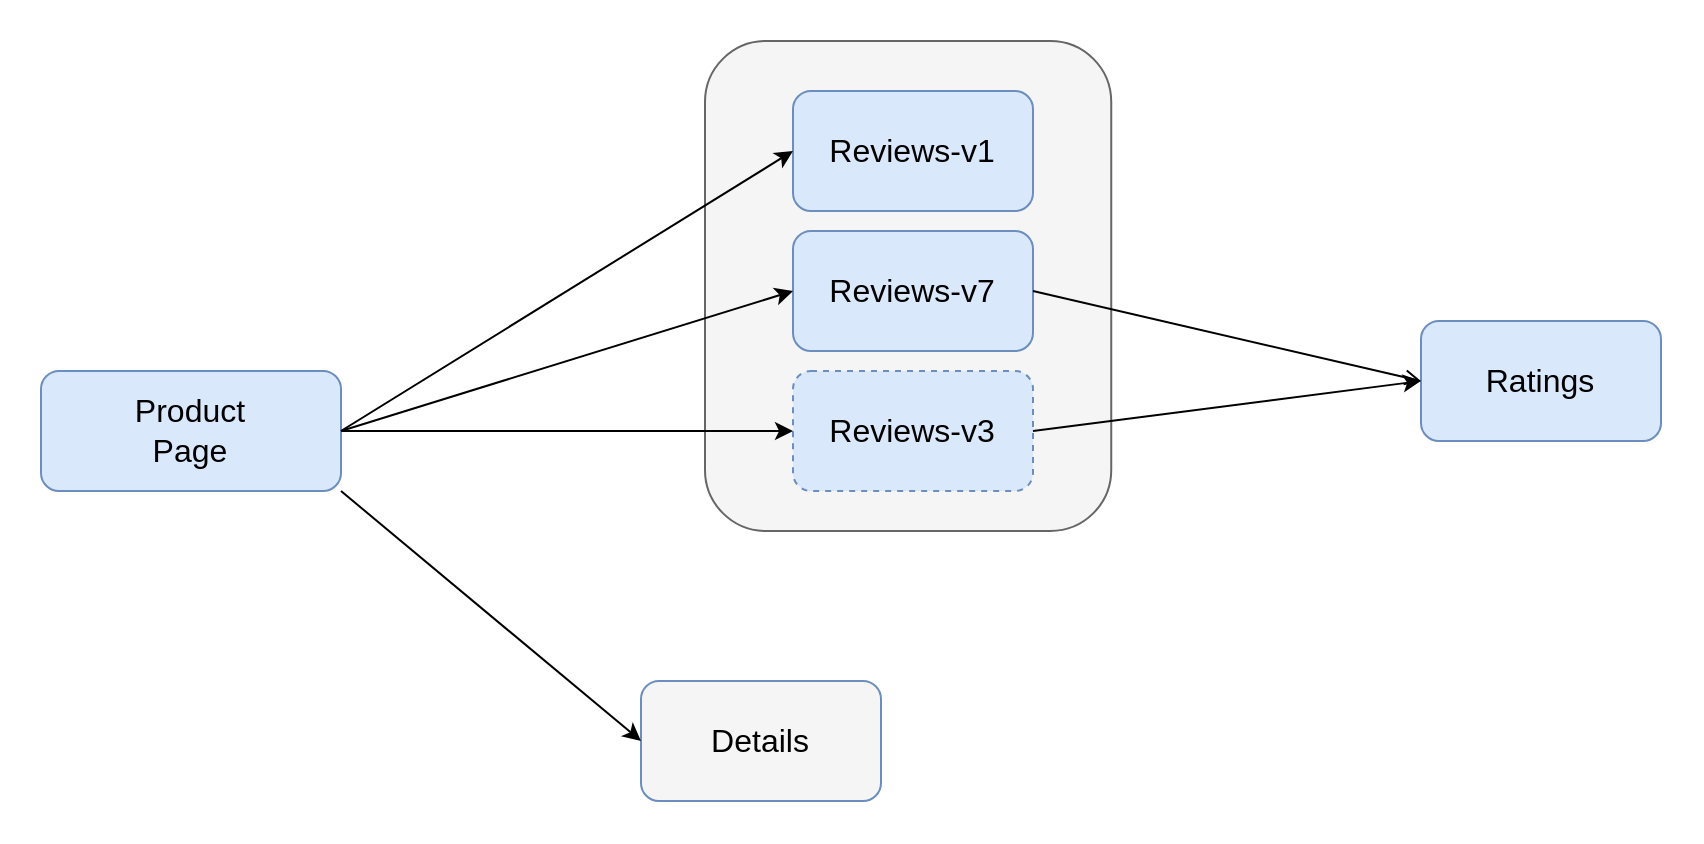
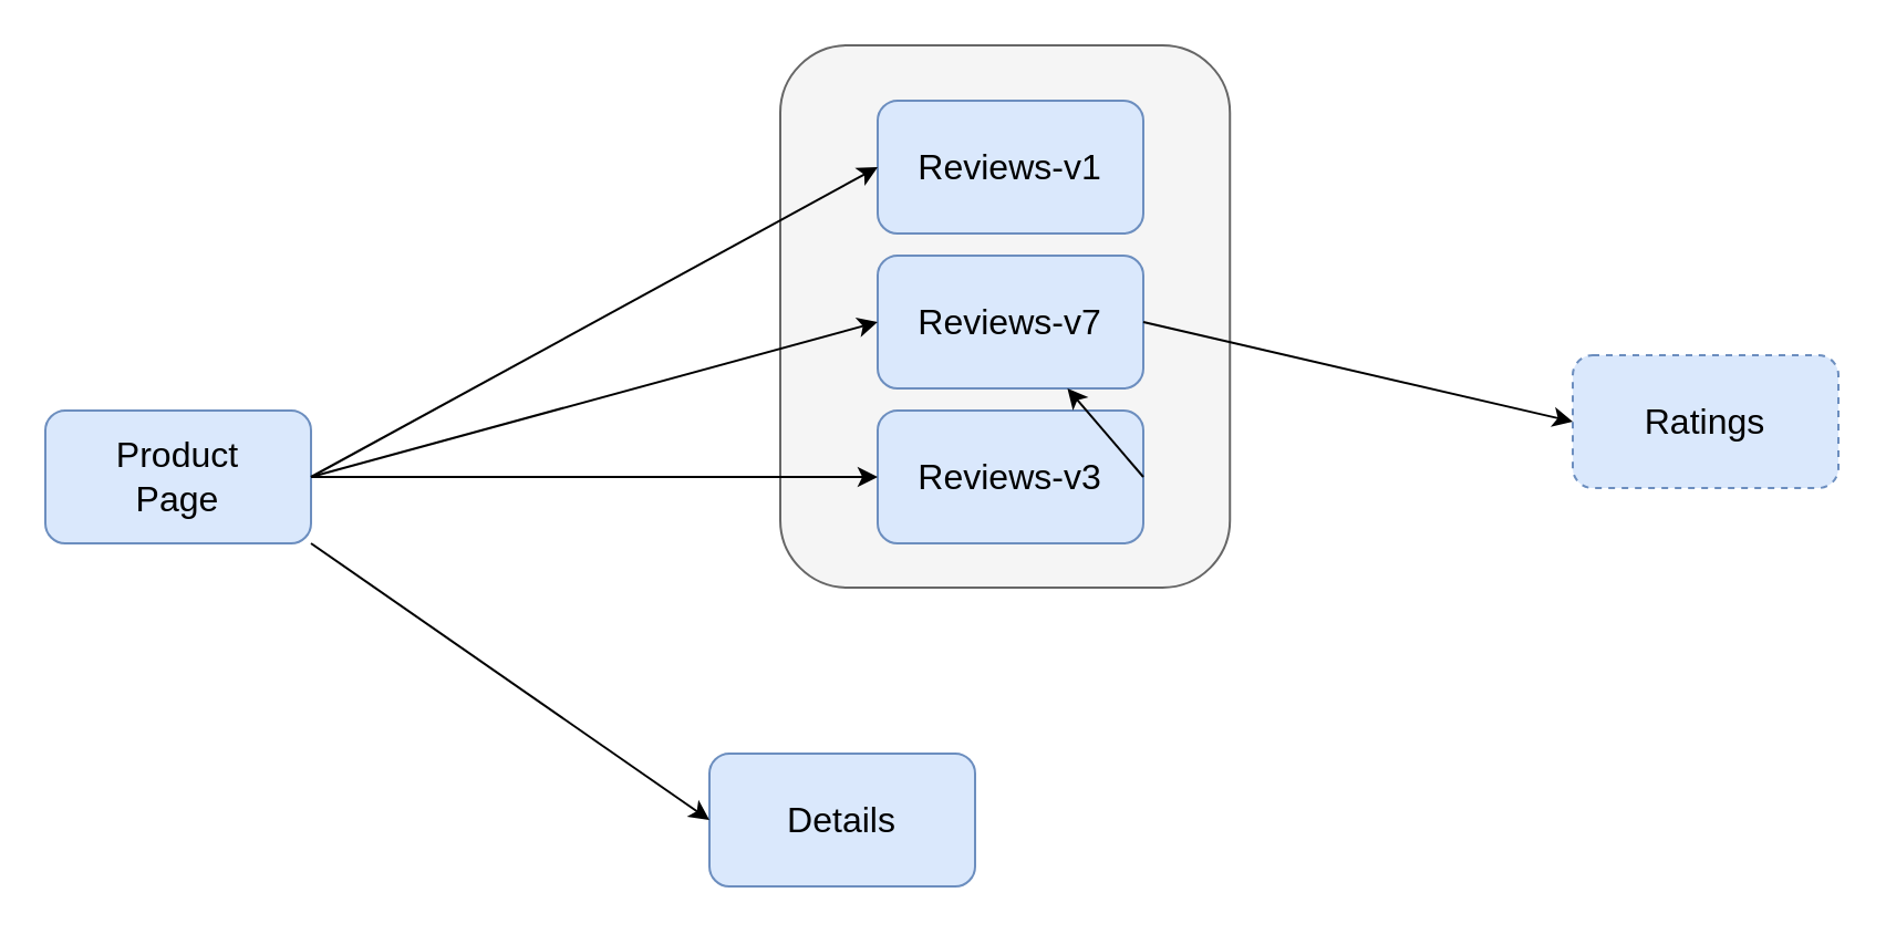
  <mxCell id="0" />
  <mxCell id="1" parent="0" />
  <mxCell id="2" value="" style="rounded=1;whiteSpace=wrap;html=1;fillColor=#f5f5f5;strokeColor=#666666;fontColor=#333333;" vertex="1" parent="1"><mxGeometry x="352" y="20" width="203.12" height="245" as="geometry" /></mxCell>
- <mxCell id="3" value="&lt;font style=&quot;font-size: 16px&quot;&gt;Product&lt;br&gt;Page&lt;/font&gt;" style="rounded=1;whiteSpace=wrap;html=1;fillColor=#dae8fc;strokeColor=#6c8ebf;" vertex="1" parent="1"><mxGeometry x="20" y="185" width="150" height="60" as="geometry" /></mxCell>
+ <mxCell id="3" value="&lt;font style=&quot;font-size: 16px&quot;&gt;Product&lt;br&gt;Page&lt;/font&gt;" style="rounded=1;whiteSpace=wrap;html=1;fillColor=#dae8fc;strokeColor=#6c8ebf;" vertex="1" parent="1"><mxGeometry x="20" y="185" width="120" height="60" as="geometry" /></mxCell>
  <mxCell id="4" value="&lt;font style=&quot;font-size: 16px&quot;&gt;Reviews-v1&lt;/font&gt;" style="rounded=1;whiteSpace=wrap;html=1;fillColor=#dae8fc;strokeColor=#6c8ebf;" vertex="1" parent="1"><mxGeometry x="396" y="45" width="120" height="60" as="geometry" /></mxCell>
  <mxCell id="5" value="&lt;span style=&quot;font-size: 16px&quot;&gt;Reviews-v7&lt;/span&gt;" style="rounded=1;whiteSpace=wrap;html=1;fillColor=#dae8fc;strokeColor=#6c8ebf;" vertex="1" parent="1"><mxGeometry x="396" y="115" width="120" height="60" as="geometry" /></mxCell>
- <mxCell id="6" value="&lt;span style=&quot;font-size: 16px&quot;&gt;Reviews-v3&lt;/span&gt;" style="rounded=1;whiteSpace=wrap;html=1;fillColor=#dae8fc;strokeColor=#6c8ebf;dashed=1;" vertex="1" parent="1"><mxGeometry x="396" y="185" width="120" height="60" as="geometry" /></mxCell>
- <mxCell id="7" value="&lt;font style=&quot;font-size: 16px&quot;&gt;Details&lt;/font&gt;" style="rounded=1;whiteSpace=wrap;html=1;fillColor=#f5f5f5;strokeColor=#6c8ebf;" vertex="1" parent="1"><mxGeometry x="320" y="340" width="120" height="60" as="geometry" /></mxCell>
- <mxCell id="8" value="&lt;font style=&quot;font-size: 16px&quot;&gt;Ratings&lt;/font&gt;" style="rounded=1;whiteSpace=wrap;html=1;fillColor=#dae8fc;strokeColor=#6c8ebf;" vertex="1" parent="1"><mxGeometry x="710" y="160" width="120" height="60" as="geometry" /></mxCell>
+ <mxCell id="6" value="&lt;span style=&quot;font-size: 16px&quot;&gt;Reviews-v3&lt;/span&gt;" style="rounded=1;whiteSpace=wrap;html=1;fillColor=#dae8fc;strokeColor=#6c8ebf;" vertex="1" parent="1"><mxGeometry x="396" y="185" width="120" height="60" as="geometry" /></mxCell>
+ <mxCell id="7" value="&lt;font style=&quot;font-size: 16px&quot;&gt;Details&lt;/font&gt;" style="rounded=1;whiteSpace=wrap;html=1;fillColor=#dae8fc;strokeColor=#6c8ebf;" vertex="1" parent="1"><mxGeometry x="320" y="340" width="120" height="60" as="geometry" /></mxCell>
+ <mxCell id="8" value="&lt;font style=&quot;font-size: 16px&quot;&gt;Ratings&lt;/font&gt;" style="rounded=1;whiteSpace=wrap;html=1;fillColor=#dae8fc;strokeColor=#6c8ebf;dashed=1;" vertex="1" parent="1"><mxGeometry x="710" y="160" width="120" height="60" as="geometry" /></mxCell>
  <mxCell id="9" value="" style="endArrow=classic;html=1;exitX=1;exitY=0.5;exitDx=0;exitDy=0;entryX=0;entryY=0.5;entryDx=0;entryDy=0;" edge="1" parent="1" source="3" target="4"><mxGeometry width="50" height="50" relative="1" as="geometry"><mxPoint x="380" y="390" as="sourcePoint" /><mxPoint x="430" y="340" as="targetPoint" /></mxGeometry></mxCell>
  <mxCell id="10" value="" style="endArrow=classic;html=1;exitX=1;exitY=0.5;exitDx=0;exitDy=0;entryX=0;entryY=0.5;entryDx=0;entryDy=0;" edge="1" parent="1" source="3" target="5"><mxGeometry width="50" height="50" relative="1" as="geometry"><mxPoint x="380" y="390" as="sourcePoint" /><mxPoint x="430" y="340" as="targetPoint" /></mxGeometry></mxCell>
  <mxCell id="11" value="" style="endArrow=classic;html=1;exitX=1;exitY=0.5;exitDx=0;exitDy=0;entryX=0;entryY=0.5;entryDx=0;entryDy=0;" edge="1" parent="1" source="3" target="6"><mxGeometry width="50" height="50" relative="1" as="geometry"><mxPoint x="380" y="390" as="sourcePoint" /><mxPoint x="430" y="340" as="targetPoint" /></mxGeometry></mxCell>
- <mxCell id="12" value="" style="endArrow=open;html=1;exitX=1;exitY=0.5;exitDx=0;exitDy=0;entryX=0;entryY=0.5;entryDx=0;entryDy=0;" edge="1" parent="1" source="5" target="8"><mxGeometry width="50" height="50" relative="1" as="geometry"><mxPoint x="380" y="390" as="sourcePoint" /><mxPoint x="430" y="340" as="targetPoint" /></mxGeometry></mxCell>
- <mxCell id="13" value="" style="endArrow=classic;html=1;exitX=1;exitY=0.5;exitDx=0;exitDy=0;entryX=0;entryY=0.5;entryDx=0;entryDy=0;" edge="1" parent="1" source="6" target="8"><mxGeometry width="50" height="50" relative="1" as="geometry"><mxPoint x="380" y="390" as="sourcePoint" /><mxPoint x="430" y="340" as="targetPoint" /></mxGeometry></mxCell>
+ <mxCell id="12" value="" style="endArrow=classic;html=1;exitX=1;exitY=0.5;exitDx=0;exitDy=0;entryX=0;entryY=0.5;entryDx=0;entryDy=0;" edge="1" parent="1" source="5" target="8"><mxGeometry width="50" height="50" relative="1" as="geometry"><mxPoint x="380" y="390" as="sourcePoint" /><mxPoint x="430" y="340" as="targetPoint" /></mxGeometry></mxCell>
+ <mxCell id="13" value="" style="endArrow=classic;html=1;exitX=1;exitY=0.5;exitDx=0;exitDy=0;" edge="1" parent="1" source="6" target="5"><mxGeometry width="50" height="50" relative="1" as="geometry"><mxPoint x="380" y="390" as="sourcePoint" /><mxPoint x="430" y="340" as="targetPoint" /></mxGeometry></mxCell>
  <mxCell id="14" value="" style="endArrow=classic;html=1;exitX=1;exitY=1;exitDx=0;exitDy=0;entryX=0;entryY=0.5;entryDx=0;entryDy=0;" edge="1" parent="1" source="3" target="7"><mxGeometry width="50" height="50" relative="1" as="geometry"><mxPoint x="380" y="390" as="sourcePoint" /><mxPoint x="260" y="420" as="targetPoint" /></mxGeometry></mxCell>
